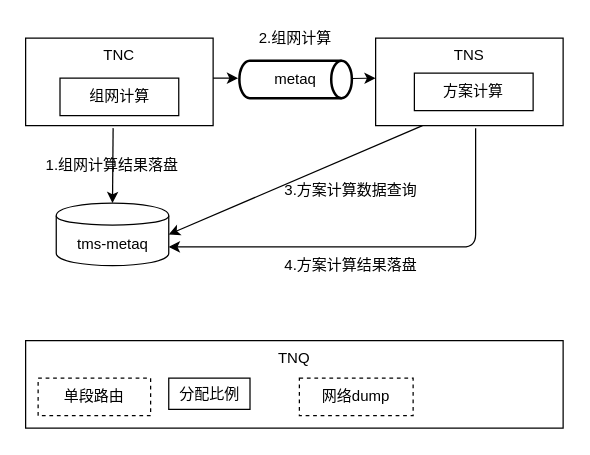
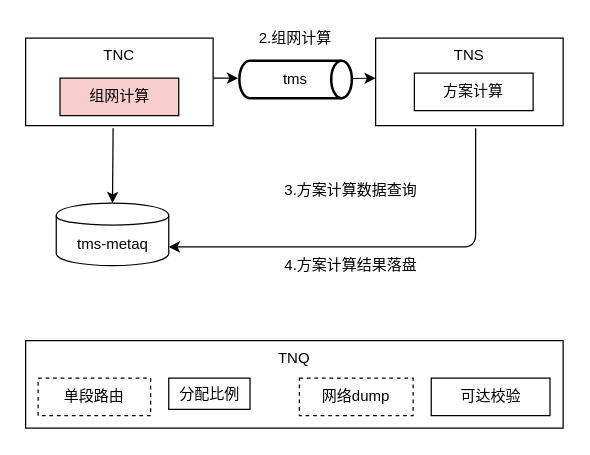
  <mxCell id="0" />
  <mxCell id="1" parent="0" />
  <mxCell id="2" value="TNC" style="rounded=0;whiteSpace=wrap;html=1;verticalAlign=top;" vertex="1" parent="1"><mxGeometry x="20" y="30" width="150" height="70" as="geometry" /></mxCell>
- <mxCell id="3" value="组网计算" style="rounded=0;whiteSpace=wrap;html=1;" vertex="1" parent="1"><mxGeometry x="47.5" y="62" width="95" height="30" as="geometry" /></mxCell>
+ <mxCell id="3" value="组网计算" style="rounded=0;whiteSpace=wrap;html=1;fillColor=#f8cecc;" vertex="1" parent="1"><mxGeometry x="47.5" y="62" width="95" height="30" as="geometry" /></mxCell>
  <mxCell id="4" value="TNS" style="rounded=0;whiteSpace=wrap;html=1;verticalAlign=top;" vertex="1" parent="1"><mxGeometry x="300" y="30" width="150" height="70" as="geometry" /></mxCell>
  <mxCell id="5" value="方案计算" style="rounded=0;whiteSpace=wrap;html=1;" vertex="1" parent="1"><mxGeometry x="331" y="58" width="95" height="30" as="geometry" /></mxCell>
  <mxCell id="6" value="tms-metaq" style="shape=cylinder;whiteSpace=wrap;html=1;boundedLbl=1;backgroundOutline=1;" vertex="1" parent="1"><mxGeometry x="44.5" y="162" width="90" height="50" as="geometry" /></mxCell>
- <mxCell id="7" value="" style="endArrow=classic;html=1;exitX=0.25;exitY=1;exitDx=0;exitDy=0;entryX=1;entryY=0.5;entryDx=0;entryDy=0;" edge="1" parent="1" source="4" target="6"><mxGeometry width="50" height="50" relative="1" as="geometry"><mxPoint x="150" y="342" as="sourcePoint" /><mxPoint x="200" y="292" as="targetPoint" /></mxGeometry></mxCell>
  <mxCell id="8" value="3.方案计算数据查询" style="text;html=1;strokeColor=none;fillColor=none;align=center;verticalAlign=middle;whiteSpace=wrap;rounded=0;" vertex="1" parent="1"><mxGeometry x="215.5" y="142" width="129" height="20" as="geometry" /></mxCell>
  <mxCell id="9" value="" style="endArrow=classic;html=1;" edge="1" parent="1" source="10"><mxGeometry width="50" height="50" relative="1" as="geometry"><mxPoint x="190" y="312" as="sourcePoint" /><mxPoint x="300" y="62" as="targetPoint" /></mxGeometry></mxCell>
- <mxCell id="10" value="metaq" style="strokeWidth=2;html=1;shape=mxgraph.flowchart.direct_data;whiteSpace=wrap;" vertex="1" parent="1"><mxGeometry x="191" y="48" width="90" height="30" as="geometry" /></mxCell>
+ <mxCell id="10" value="tms" style="strokeWidth=2;html=1;shape=mxgraph.flowchart.direct_data;whiteSpace=wrap;" vertex="1" parent="1"><mxGeometry x="191" y="48" width="90" height="30" as="geometry" /></mxCell>
  <mxCell id="11" value="" style="endArrow=classic;html=1;" edge="1" parent="1"><mxGeometry width="50" height="50" relative="1" as="geometry"><mxPoint x="170" y="62" as="sourcePoint" /><mxPoint x="190" y="62" as="targetPoint" /></mxGeometry></mxCell>
  <mxCell id="12" value="" style="endArrow=classic;html=1;entryX=0.5;entryY=0;entryDx=0;entryDy=0;" edge="1" parent="1" target="6"><mxGeometry width="50" height="50" relative="1" as="geometry"><mxPoint x="90" y="102" as="sourcePoint" /><mxPoint x="150" y="292" as="targetPoint" /></mxGeometry></mxCell>
- <mxCell id="13" value="1.组网计算结果落盘" style="text;html=1;strokeColor=none;fillColor=none;align=center;verticalAlign=middle;whiteSpace=wrap;rounded=0;" vertex="1" parent="1"><mxGeometry x="25" y="122" width="129" height="20" as="geometry" /></mxCell>
  <mxCell id="14" value="2.组网计算" style="text;html=1;strokeColor=none;fillColor=none;align=center;verticalAlign=middle;whiteSpace=wrap;rounded=0;" vertex="1" parent="1"><mxGeometry x="206" y="20" width="60" height="20" as="geometry" /></mxCell>
  <mxCell id="15" value="" style="endArrow=classic;html=1;entryX=1;entryY=0.7;entryDx=0;entryDy=0;" edge="1" parent="1" target="6"><mxGeometry width="50" height="50" relative="1" as="geometry"><mxPoint x="380" y="102" as="sourcePoint" /><mxPoint x="310" y="272" as="targetPoint" /><Array as="points"><mxPoint x="380" y="197" /></Array></mxGeometry></mxCell>
  <mxCell id="16" value="4.方案计算结果落盘" style="text;html=1;strokeColor=none;fillColor=none;align=center;verticalAlign=middle;whiteSpace=wrap;rounded=0;" vertex="1" parent="1"><mxGeometry x="215.5" y="202" width="129" height="20" as="geometry" /></mxCell>
  <mxCell id="17" value="TNQ" style="rounded=0;whiteSpace=wrap;html=1;verticalAlign=top;" vertex="1" parent="1"><mxGeometry x="20" y="272" width="430" height="70" as="geometry" /></mxCell>
  <mxCell id="18" value="单段路由" style="rounded=0;whiteSpace=wrap;html=1;dashed=1;" vertex="1" parent="1"><mxGeometry x="30" y="302" width="90" height="30" as="geometry" /></mxCell>
  <mxCell id="19" value="分配比例" style="rounded=0;whiteSpace=wrap;html=1;" vertex="1" parent="1"><mxGeometry x="134.5" y="302" width="65" height="25" as="geometry" /></mxCell>
  <mxCell id="20" value="网络dump" style="rounded=0;whiteSpace=wrap;html=1;dashed=1;" vertex="1" parent="1"><mxGeometry x="239" y="302" width="91" height="30" as="geometry" /></mxCell>
+ <mxCell id="21" value="可达校验" style="rounded=0;whiteSpace=wrap;html=1;" vertex="1" parent="1"><mxGeometry x="344.5" y="302" width="95" height="30" as="geometry" /></mxCell>
